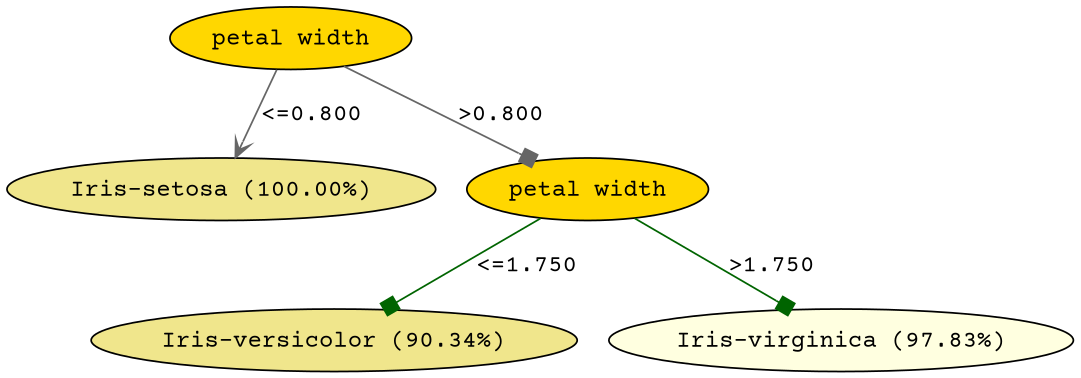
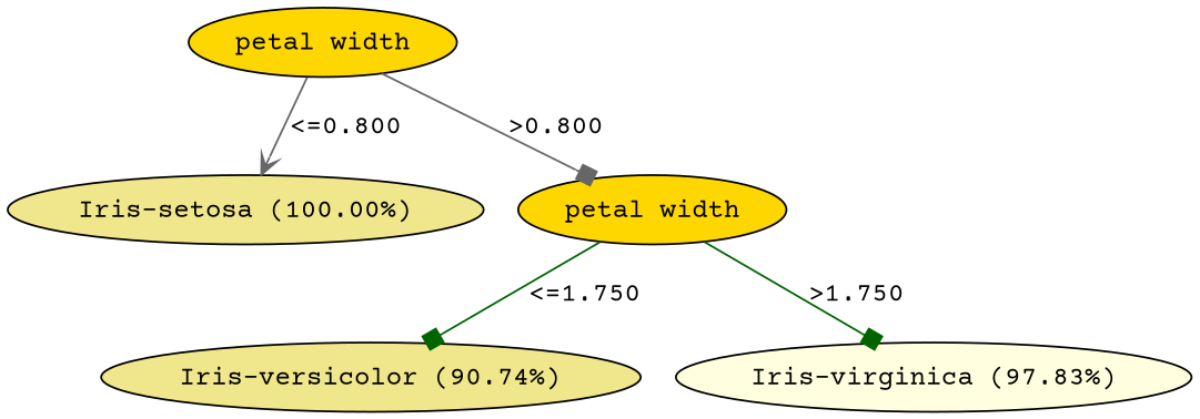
  digraph {
    fontname="Courier Prime"
    node [shape=oval style=filled fillcolor=gold fontname="Courier Prime"]
    edge [color=gray40 arrowhead=box fontname="Courier Prime"]
    n1 [label="petal width"]
    n2 [label="Iris-setosa (100.00%)" fillcolor=khaki]
    n3 [label="petal width"]
-   n4 [label="Iris-versicolor (90.34%)" fillcolor=khaki]
+   n4 [label="Iris-versicolor (90.74%)" fillcolor=khaki]
    n5 [label="Iris-virginica (97.83%)" fillcolor=lightyellow]
    n1 -> n2 [label="<=0.800" arrowhead=vee]
    n1 -> n3 [label=">0.800"]
    n3 -> n4 [label="<=1.750" color=darkgreen]
    n3 -> n5 [label=">1.750" color=darkgreen]
  }
